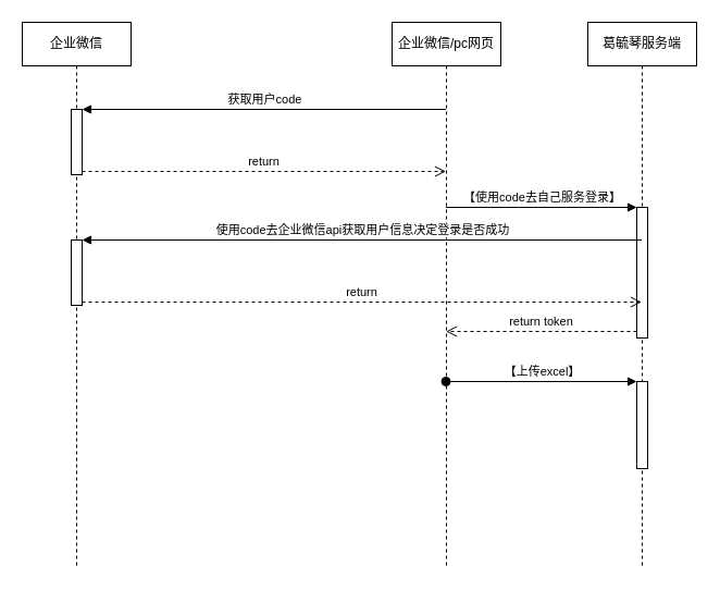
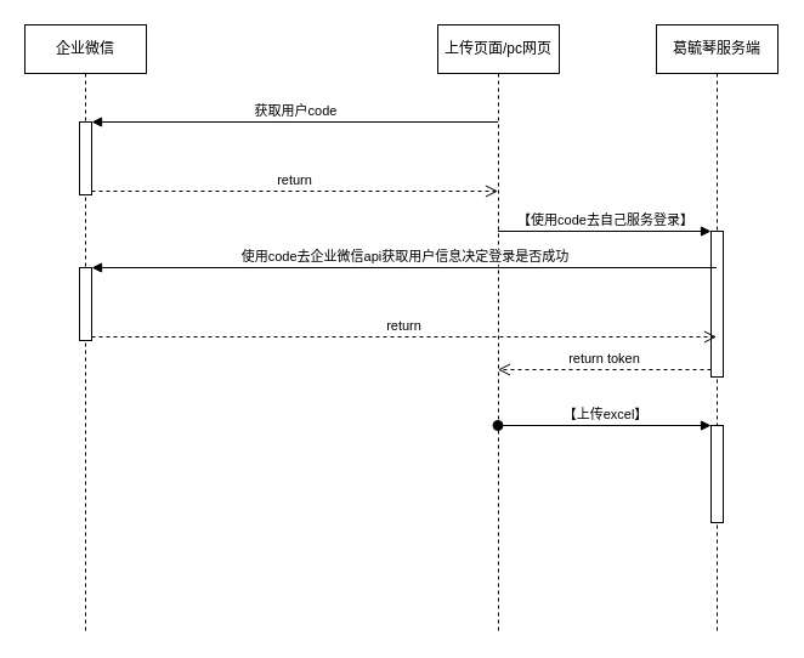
  <mxCell id="0" />
  <mxCell id="1" parent="0" />
  <mxCell id="2" value="&lt;span&gt;企业微信&lt;/span&gt;" style="shape=umlLifeline;perimeter=lifelinePerimeter;whiteSpace=wrap;html=1;container=1;collapsible=0;recursiveResize=0;outlineConnect=0;" parent="1" vertex="1"><mxGeometry x="20" y="20" width="100" height="500" as="geometry" /></mxCell>
  <mxCell id="3" value="" style="html=1;points=[];perimeter=orthogonalPerimeter;" vertex="1" parent="2"><mxGeometry x="45" y="80" width="10" height="60" as="geometry" /></mxCell>
  <mxCell id="4" value="" style="html=1;points=[];perimeter=orthogonalPerimeter;" vertex="1" parent="2"><mxGeometry x="45" y="200" width="10" height="60" as="geometry" /></mxCell>
- <mxCell id="5" value="&lt;span&gt;企业微信/pc网页&lt;/span&gt;" style="shape=umlLifeline;perimeter=lifelinePerimeter;whiteSpace=wrap;html=1;container=1;collapsible=0;recursiveResize=0;outlineConnect=0;" parent="1" vertex="1"><mxGeometry x="360" y="20" width="100" height="500" as="geometry" /></mxCell>
+ <mxCell id="5" value="&lt;span&gt;上传页面/pc网页&lt;/span&gt;" style="shape=umlLifeline;perimeter=lifelinePerimeter;whiteSpace=wrap;html=1;container=1;collapsible=0;recursiveResize=0;outlineConnect=0;" parent="1" vertex="1"><mxGeometry x="360" y="20" width="100" height="500" as="geometry" /></mxCell>
  <mxCell id="6" value="&lt;span&gt;葛毓琴服务端&lt;/span&gt;" style="shape=umlLifeline;perimeter=lifelinePerimeter;whiteSpace=wrap;html=1;container=1;collapsible=0;recursiveResize=0;outlineConnect=0;" parent="1" vertex="1"><mxGeometry x="540" y="20" width="100" height="500" as="geometry" /></mxCell>
  <mxCell id="7" value="" style="html=1;points=[];perimeter=orthogonalPerimeter;" vertex="1" parent="6"><mxGeometry x="45" y="170" width="10" height="120" as="geometry" /></mxCell>
  <mxCell id="8" value="" style="html=1;points=[];perimeter=orthogonalPerimeter;" vertex="1" parent="6"><mxGeometry x="45" y="330" width="10" height="80" as="geometry" /></mxCell>
  <mxCell id="9" value="获取用户code" style="html=1;verticalAlign=bottom;endArrow=block;entryX=1;entryY=0;fillColor=#FF3333;" edge="1" target="3" parent="1" source="5"><mxGeometry relative="1" as="geometry"><mxPoint x="135" y="100" as="sourcePoint" /></mxGeometry></mxCell>
  <mxCell id="10" value="return" style="html=1;verticalAlign=bottom;endArrow=open;dashed=1;endSize=8;exitX=1;exitY=0.95;fillColor=#FF3333;" edge="1" source="3" parent="1" target="5"><mxGeometry relative="1" as="geometry"><mxPoint x="135" y="157" as="targetPoint" /></mxGeometry></mxCell>
  <mxCell id="11" value="【使用code去自己服务登录】" style="html=1;verticalAlign=bottom;endArrow=block;entryX=0;entryY=0;fillColor=#FF3333;" edge="1" target="7" parent="1" source="5"><mxGeometry relative="1" as="geometry"><mxPoint x="170" y="260" as="sourcePoint" /></mxGeometry></mxCell>
  <mxCell id="12" value="return token" style="html=1;verticalAlign=bottom;endArrow=open;dashed=1;endSize=8;exitX=0;exitY=0.95;fillColor=#FF3333;" edge="1" source="7" parent="1" target="5"><mxGeometry relative="1" as="geometry"><mxPoint x="170" y="336" as="targetPoint" /></mxGeometry></mxCell>
  <mxCell id="13" value="使用code去企业微信api获取用户信息决定登录是否成功" style="html=1;verticalAlign=bottom;endArrow=block;entryX=1;entryY=0;fillColor=#FF3333;" edge="1" target="4" parent="1" source="6"><mxGeometry relative="1" as="geometry"><mxPoint x="135" y="220" as="sourcePoint" /></mxGeometry></mxCell>
  <mxCell id="14" value="return" style="html=1;verticalAlign=bottom;endArrow=open;dashed=1;endSize=8;exitX=1;exitY=0.95;fillColor=#FF3333;" edge="1" source="4" parent="1" target="6"><mxGeometry relative="1" as="geometry"><mxPoint x="135" y="277" as="targetPoint" /></mxGeometry></mxCell>
  <mxCell id="15" value="【上传excel】" style="html=1;verticalAlign=bottom;startArrow=oval;endArrow=block;startSize=8;fillColor=#FF3333;" edge="1" target="8" parent="1" source="5"><mxGeometry relative="1" as="geometry"><mxPoint x="525" y="350" as="sourcePoint" /></mxGeometry></mxCell>
